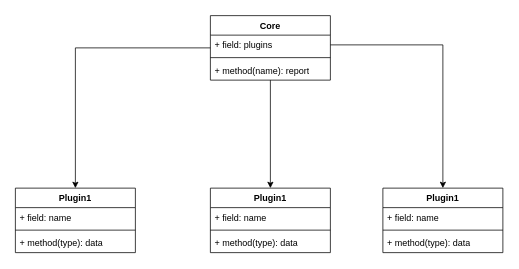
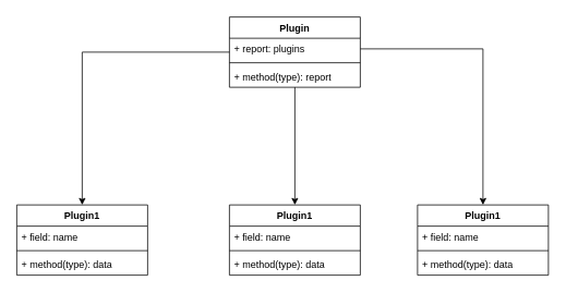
  <mxCell id="0" />
  <mxCell id="1" parent="0" />
  <mxCell id="2" style="edgeStyle=orthogonalEdgeStyle;rounded=0;orthogonalLoop=1;jettySize=auto;html=1;entryX=0.5;entryY=0;entryDx=0;entryDy=0;" edge="1" parent="1" source="4" target="8"><mxGeometry relative="1" as="geometry" /></mxCell>
  <mxCell id="3" style="edgeStyle=orthogonalEdgeStyle;rounded=0;orthogonalLoop=1;jettySize=auto;html=1;" edge="1" parent="1" source="4" target="12"><mxGeometry relative="1" as="geometry" /></mxCell>
- <mxCell id="4" value="Core" style="swimlane;fontStyle=1;align=center;verticalAlign=top;childLayout=stackLayout;horizontal=1;startSize=26;horizontalStack=0;resizeParent=1;resizeParentMax=0;resizeLast=0;collapsible=1;marginBottom=0;whiteSpace=wrap;html=1;" vertex="1" parent="1"><mxGeometry x="280" y="20" width="160" height="86" as="geometry" /></mxCell>
- <mxCell id="5" value="+ field: plugins" style="text;strokeColor=none;fillColor=none;align=left;verticalAlign=top;spacingLeft=4;spacingRight=4;overflow=hidden;rotatable=0;points=[[0,0.5],[1,0.5]];portConstraint=eastwest;whiteSpace=wrap;html=1;" vertex="1" parent="4"><mxGeometry y="26" width="160" height="26" as="geometry" /></mxCell>
+ <mxCell id="4" value="Plugin" style="swimlane;fontStyle=1;align=center;verticalAlign=top;childLayout=stackLayout;horizontal=1;startSize=26;horizontalStack=0;resizeParent=1;resizeParentMax=0;resizeLast=0;collapsible=1;marginBottom=0;whiteSpace=wrap;html=1;" vertex="1" parent="1"><mxGeometry x="280" y="20" width="160" height="86" as="geometry" /></mxCell>
+ <mxCell id="5" value="+ report: plugins" style="text;strokeColor=none;fillColor=none;align=left;verticalAlign=top;spacingLeft=4;spacingRight=4;overflow=hidden;rotatable=0;points=[[0,0.5],[1,0.5]];portConstraint=eastwest;whiteSpace=wrap;html=1;" vertex="1" parent="4"><mxGeometry y="26" width="160" height="26" as="geometry" /></mxCell>
  <mxCell id="6" value="" style="line;strokeWidth=1;fillColor=none;align=left;verticalAlign=middle;spacingTop=-1;spacingLeft=3;spacingRight=3;rotatable=0;labelPosition=right;points=[];portConstraint=eastwest;strokeColor=inherit;" vertex="1" parent="4"><mxGeometry y="52" width="160" height="8" as="geometry" /></mxCell>
- <mxCell id="7" value="+ method(name): report" style="text;strokeColor=none;fillColor=none;align=left;verticalAlign=top;spacingLeft=4;spacingRight=4;overflow=hidden;rotatable=0;points=[[0,0.5],[1,0.5]];portConstraint=eastwest;whiteSpace=wrap;html=1;" vertex="1" parent="4"><mxGeometry y="60" width="160" height="26" as="geometry" /></mxCell>
+ <mxCell id="7" value="+ method(type): report" style="text;strokeColor=none;fillColor=none;align=left;verticalAlign=top;spacingLeft=4;spacingRight=4;overflow=hidden;rotatable=0;points=[[0,0.5],[1,0.5]];portConstraint=eastwest;whiteSpace=wrap;html=1;" vertex="1" parent="4"><mxGeometry y="60" width="160" height="26" as="geometry" /></mxCell>
  <mxCell id="8" value="Plugin1" style="swimlane;fontStyle=1;align=center;verticalAlign=top;childLayout=stackLayout;horizontal=1;startSize=26;horizontalStack=0;resizeParent=1;resizeParentMax=0;resizeLast=0;collapsible=1;marginBottom=0;whiteSpace=wrap;html=1;" vertex="1" parent="1"><mxGeometry x="20" y="250" width="160" height="86" as="geometry" /></mxCell>
  <mxCell id="9" value="+ field: name" style="text;strokeColor=none;fillColor=none;align=left;verticalAlign=top;spacingLeft=4;spacingRight=4;overflow=hidden;rotatable=0;points=[[0,0.5],[1,0.5]];portConstraint=eastwest;whiteSpace=wrap;html=1;" vertex="1" parent="8"><mxGeometry y="26" width="160" height="26" as="geometry" /></mxCell>
  <mxCell id="10" value="" style="line;strokeWidth=1;fillColor=none;align=left;verticalAlign=middle;spacingTop=-1;spacingLeft=3;spacingRight=3;rotatable=0;labelPosition=right;points=[];portConstraint=eastwest;strokeColor=inherit;" vertex="1" parent="8"><mxGeometry y="52" width="160" height="8" as="geometry" /></mxCell>
  <mxCell id="11" value="+ method(type): data" style="text;strokeColor=none;fillColor=none;align=left;verticalAlign=top;spacingLeft=4;spacingRight=4;overflow=hidden;rotatable=0;points=[[0,0.5],[1,0.5]];portConstraint=eastwest;whiteSpace=wrap;html=1;" vertex="1" parent="8"><mxGeometry y="60" width="160" height="26" as="geometry" /></mxCell>
  <mxCell id="12" value="Plugin1" style="swimlane;fontStyle=1;align=center;verticalAlign=top;childLayout=stackLayout;horizontal=1;startSize=26;horizontalStack=0;resizeParent=1;resizeParentMax=0;resizeLast=0;collapsible=1;marginBottom=0;whiteSpace=wrap;html=1;" vertex="1" parent="1"><mxGeometry x="280" y="250" width="160" height="86" as="geometry" /></mxCell>
  <mxCell id="13" value="+ field: name" style="text;strokeColor=none;fillColor=none;align=left;verticalAlign=top;spacingLeft=4;spacingRight=4;overflow=hidden;rotatable=0;points=[[0,0.5],[1,0.5]];portConstraint=eastwest;whiteSpace=wrap;html=1;" vertex="1" parent="12"><mxGeometry y="26" width="160" height="26" as="geometry" /></mxCell>
  <mxCell id="14" value="" style="line;strokeWidth=1;fillColor=none;align=left;verticalAlign=middle;spacingTop=-1;spacingLeft=3;spacingRight=3;rotatable=0;labelPosition=right;points=[];portConstraint=eastwest;strokeColor=inherit;" vertex="1" parent="12"><mxGeometry y="52" width="160" height="8" as="geometry" /></mxCell>
  <mxCell id="15" value="+ method(type): data" style="text;strokeColor=none;fillColor=none;align=left;verticalAlign=top;spacingLeft=4;spacingRight=4;overflow=hidden;rotatable=0;points=[[0,0.5],[1,0.5]];portConstraint=eastwest;whiteSpace=wrap;html=1;" vertex="1" parent="12"><mxGeometry y="60" width="160" height="26" as="geometry" /></mxCell>
  <mxCell id="16" value="Plugin1" style="swimlane;fontStyle=1;align=center;verticalAlign=top;childLayout=stackLayout;horizontal=1;startSize=26;horizontalStack=0;resizeParent=1;resizeParentMax=0;resizeLast=0;collapsible=1;marginBottom=0;whiteSpace=wrap;html=1;" vertex="1" parent="1"><mxGeometry x="510" y="250" width="160" height="86" as="geometry" /></mxCell>
  <mxCell id="17" value="+ field: name" style="text;strokeColor=none;fillColor=none;align=left;verticalAlign=top;spacingLeft=4;spacingRight=4;overflow=hidden;rotatable=0;points=[[0,0.5],[1,0.5]];portConstraint=eastwest;whiteSpace=wrap;html=1;" vertex="1" parent="16"><mxGeometry y="26" width="160" height="26" as="geometry" /></mxCell>
  <mxCell id="18" value="" style="line;strokeWidth=1;fillColor=none;align=left;verticalAlign=middle;spacingTop=-1;spacingLeft=3;spacingRight=3;rotatable=0;labelPosition=right;points=[];portConstraint=eastwest;strokeColor=inherit;" vertex="1" parent="16"><mxGeometry y="52" width="160" height="8" as="geometry" /></mxCell>
  <mxCell id="19" value="+ method(type): data" style="text;strokeColor=none;fillColor=none;align=left;verticalAlign=top;spacingLeft=4;spacingRight=4;overflow=hidden;rotatable=0;points=[[0,0.5],[1,0.5]];portConstraint=eastwest;whiteSpace=wrap;html=1;" vertex="1" parent="16"><mxGeometry y="60" width="160" height="26" as="geometry" /></mxCell>
  <mxCell id="20" style="edgeStyle=orthogonalEdgeStyle;rounded=0;orthogonalLoop=1;jettySize=auto;html=1;" edge="1" parent="1" source="5" target="16"><mxGeometry relative="1" as="geometry" /></mxCell>
